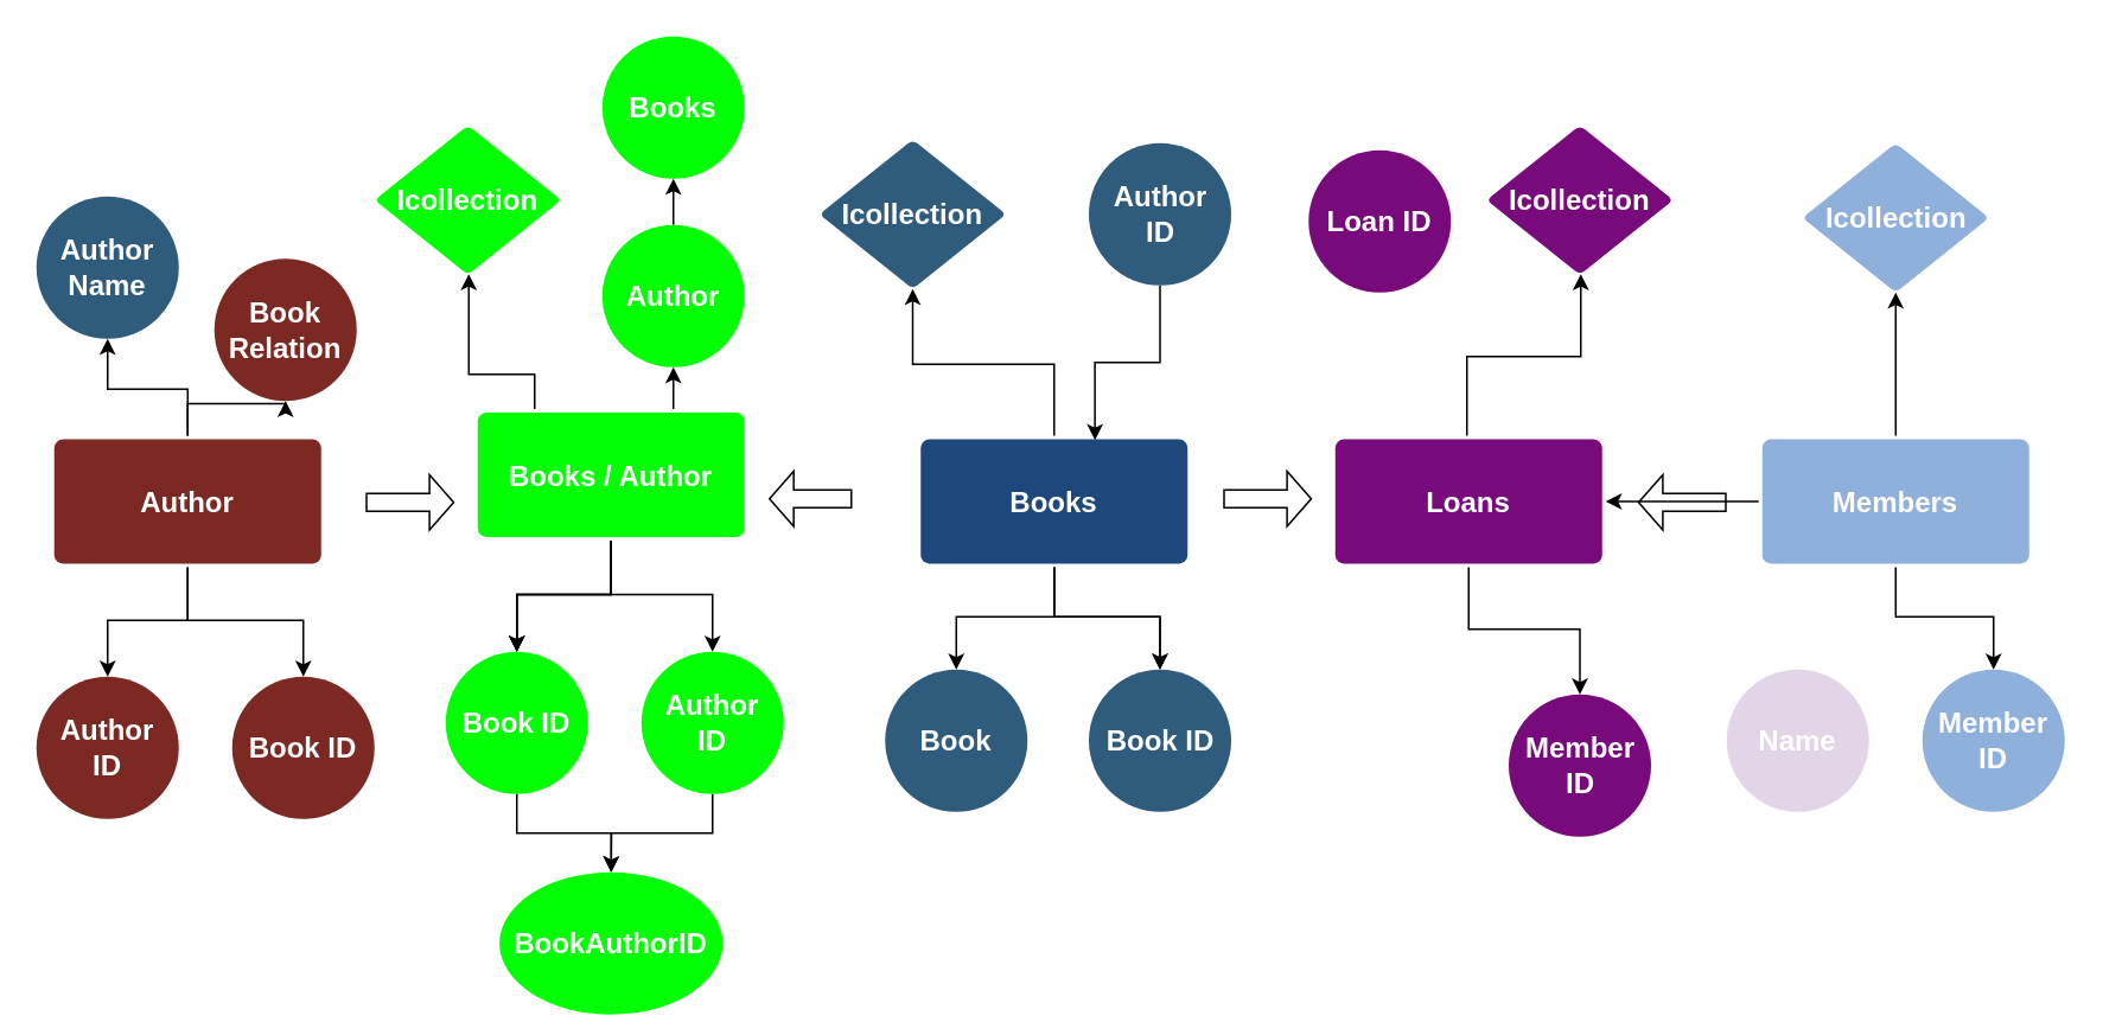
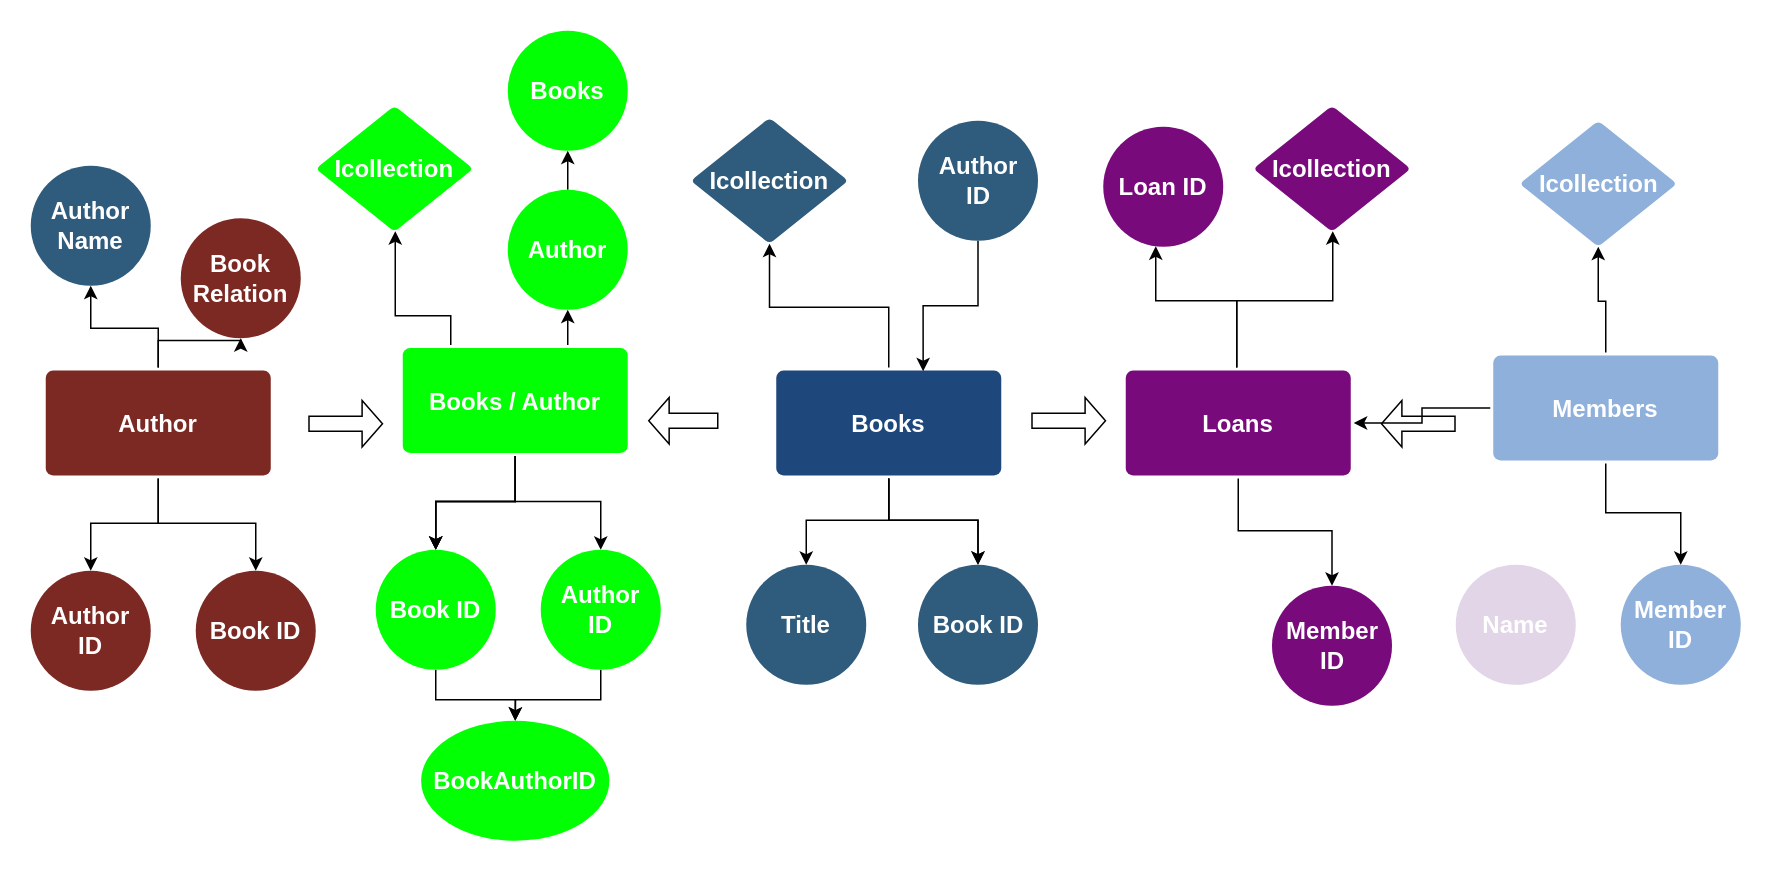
  <mxCell id="0" />
  <mxCell id="1" parent="0" />
  <mxCell id="2" value="" style="edgeStyle=orthogonalEdgeStyle;rounded=0;orthogonalLoop=1;jettySize=auto;html=1;" parent="1" source="6" target="7" edge="1"><mxGeometry relative="1" as="geometry" /></mxCell>
  <mxCell id="3" value="" style="edgeStyle=orthogonalEdgeStyle;rounded=0;orthogonalLoop=1;jettySize=auto;html=1;" parent="1" source="6" target="8" edge="1"><mxGeometry relative="1" as="geometry" /></mxCell>
  <mxCell id="4" value="" style="edgeStyle=orthogonalEdgeStyle;rounded=0;orthogonalLoop=1;jettySize=auto;html=1;" parent="1" source="6" target="8" edge="1"><mxGeometry relative="1" as="geometry" /></mxCell>
  <mxCell id="5" value="" style="edgeStyle=orthogonalEdgeStyle;rounded=0;orthogonalLoop=1;jettySize=auto;html=1;" edge="1" parent="1" source="6" target="35"><mxGeometry relative="1" as="geometry" /></mxCell>
  <mxCell id="6" value="Books" style="rounded=1;whiteSpace=wrap;html=1;shadow=0;labelBackgroundColor=none;strokeColor=none;strokeWidth=3;fillColor=#1E477C;fontFamily=Helvetica;fontSize=16;fontColor=#FFFFFF;align=center;fontStyle=1;spacing=5;arcSize=7;perimeterSpacing=2;" parent="1" vertex="1"><mxGeometry x="517" y="246.5" width="150" height="70" as="geometry" /></mxCell>
- <mxCell id="7" value="Book" style="ellipse;whiteSpace=wrap;html=1;fontSize=16;fillColor=#2F5B7C;strokeColor=none;fontColor=#FFFFFF;rounded=1;shadow=0;labelBackgroundColor=none;strokeWidth=3;fontStyle=1;spacing=5;arcSize=7;" parent="1" vertex="1"><mxGeometry x="497" y="376" width="80" height="80" as="geometry" /></mxCell>
+ <mxCell id="7" value="Title" style="ellipse;whiteSpace=wrap;html=1;fontSize=16;fillColor=#2F5B7C;strokeColor=none;fontColor=#FFFFFF;rounded=1;shadow=0;labelBackgroundColor=none;strokeWidth=3;fontStyle=1;spacing=5;arcSize=7;" parent="1" vertex="1"><mxGeometry x="497" y="376" width="80" height="80" as="geometry" /></mxCell>
  <mxCell id="8" value="Book ID" style="ellipse;whiteSpace=wrap;html=1;fontSize=16;fillColor=#2F5B7C;strokeColor=none;fontColor=#FFFFFF;rounded=1;shadow=0;labelBackgroundColor=none;strokeWidth=3;fontStyle=1;spacing=5;arcSize=7;" parent="1" vertex="1"><mxGeometry x="611.5" y="376" width="80" height="80" as="geometry" /></mxCell>
  <mxCell id="9" value="" style="edgeStyle=orthogonalEdgeStyle;rounded=0;orthogonalLoop=1;jettySize=auto;html=1;" parent="1" source="13" target="14" edge="1"><mxGeometry relative="1" as="geometry" /></mxCell>
  <mxCell id="10" value="" style="edgeStyle=orthogonalEdgeStyle;rounded=0;orthogonalLoop=1;jettySize=auto;html=1;" parent="1" source="13" target="15" edge="1"><mxGeometry relative="1" as="geometry" /></mxCell>
  <mxCell id="11" value="" style="edgeStyle=orthogonalEdgeStyle;rounded=0;orthogonalLoop=1;jettySize=auto;html=1;" edge="1" parent="1" source="13" target="52"><mxGeometry relative="1" as="geometry" /></mxCell>
  <mxCell id="12" style="edgeStyle=orthogonalEdgeStyle;rounded=0;orthogonalLoop=1;jettySize=auto;html=1;" edge="1" parent="1" source="13" target="54"><mxGeometry relative="1" as="geometry"><mxPoint x="110" y="210" as="targetPoint" /></mxGeometry></mxCell>
  <mxCell id="13" value="Author" style="rounded=1;whiteSpace=wrap;html=1;shadow=0;labelBackgroundColor=none;strokeColor=none;strokeWidth=3;fillColor=#7C2923;fontFamily=Helvetica;fontSize=16;fontColor=#FFFFFF;align=center;fontStyle=1;spacing=5;arcSize=7;perimeterSpacing=2;" parent="1" vertex="1"><mxGeometry x="30" y="246.5" width="150" height="70" as="geometry" /></mxCell>
  <mxCell id="14" value="Author Name" style="ellipse;whiteSpace=wrap;html=1;fontSize=16;fillColor=#2f5b7c;strokeColor=none;fontColor=#FFFFFF;rounded=1;shadow=0;labelBackgroundColor=none;strokeWidth=3;fontStyle=1;spacing=5;arcSize=7;" parent="1" vertex="1"><mxGeometry x="20" y="110" width="80" height="80" as="geometry" /></mxCell>
  <mxCell id="15" value="Author ID" style="ellipse;whiteSpace=wrap;html=1;fontSize=16;fillColor=#7C2923;strokeColor=none;fontColor=#FFFFFF;rounded=1;shadow=0;labelBackgroundColor=none;strokeWidth=3;fontStyle=1;spacing=5;arcSize=7;" parent="1" vertex="1"><mxGeometry x="20" y="380" width="80" height="80" as="geometry" /></mxCell>
  <mxCell id="16" value="" style="edgeStyle=orthogonalEdgeStyle;rounded=0;orthogonalLoop=1;jettySize=auto;html=1;entryX=0.5;entryY=1;entryDx=0;entryDy=0;" parent="1" source="22" target="41" edge="1"><mxGeometry relative="1" as="geometry"><Array as="points"><mxPoint x="378" y="240" /><mxPoint x="378" y="240" /></Array></mxGeometry></mxCell>
  <mxCell id="17" value="" style="edgeStyle=orthogonalEdgeStyle;rounded=0;orthogonalLoop=1;jettySize=auto;html=1;" edge="1" parent="1" source="22" target="46"><mxGeometry relative="1" as="geometry" /></mxCell>
  <mxCell id="18" value="" style="edgeStyle=orthogonalEdgeStyle;rounded=0;orthogonalLoop=1;jettySize=auto;html=1;" edge="1" parent="1" source="22" target="46"><mxGeometry relative="1" as="geometry" /></mxCell>
  <mxCell id="19" value="" style="edgeStyle=orthogonalEdgeStyle;rounded=0;orthogonalLoop=1;jettySize=auto;html=1;" edge="1" parent="1" source="22" target="46"><mxGeometry relative="1" as="geometry" /></mxCell>
  <mxCell id="20" value="" style="edgeStyle=orthogonalEdgeStyle;rounded=0;orthogonalLoop=1;jettySize=auto;html=1;" edge="1" parent="1" source="22" target="44"><mxGeometry relative="1" as="geometry" /></mxCell>
  <mxCell id="21" value="" style="edgeStyle=orthogonalEdgeStyle;rounded=0;orthogonalLoop=1;jettySize=auto;html=1;" edge="1" parent="1" source="22" target="53"><mxGeometry relative="1" as="geometry"><Array as="points"><mxPoint x="300" y="210" /><mxPoint x="263" y="210" /></Array></mxGeometry></mxCell>
  <mxCell id="22" value="Books / Author" style="rounded=1;whiteSpace=wrap;html=1;shadow=0;labelBackgroundColor=none;strokeColor=none;strokeWidth=3;fillColor=#03FF03;fontFamily=Helvetica;fontSize=16;fontColor=#FFFFFF;align=center;fontStyle=1;spacing=5;arcSize=7;perimeterSpacing=2;" parent="1" vertex="1"><mxGeometry x="268" y="231.5" width="150" height="70" as="geometry" /></mxCell>
+ <mxCell id="23" value="" style="edgeStyle=orthogonalEdgeStyle;rounded=0;orthogonalLoop=1;jettySize=auto;html=1;" parent="1" source="26" target="33" edge="1"><mxGeometry relative="1" as="geometry"><Array as="points"><mxPoint x="824" y="200" /><mxPoint x="770" y="200" /></Array></mxGeometry></mxCell>
  <mxCell id="24" style="edgeStyle=orthogonalEdgeStyle;rounded=0;orthogonalLoop=1;jettySize=auto;html=1;" edge="1" parent="1" source="26" target="51"><mxGeometry relative="1" as="geometry"><mxPoint x="840" y="210" as="targetPoint" /><Array as="points"><mxPoint x="824" y="200" /><mxPoint x="888" y="200" /></Array></mxGeometry></mxCell>
  <mxCell id="25" value="" style="edgeStyle=orthogonalEdgeStyle;rounded=0;orthogonalLoop=1;jettySize=auto;html=1;" edge="1" parent="1" source="26" target="50"><mxGeometry relative="1" as="geometry" /></mxCell>
  <mxCell id="26" value="Loans" style="rounded=1;whiteSpace=wrap;html=1;shadow=0;labelBackgroundColor=none;strokeColor=none;strokeWidth=3;fillColor=#780A7C;fontFamily=Helvetica;fontSize=16;fontColor=#FFFFFF;align=center;fontStyle=1;spacing=5;arcSize=7;perimeterSpacing=2;" parent="1" vertex="1"><mxGeometry x="750" y="246.5" width="150" height="70" as="geometry" /></mxCell>
  <mxCell id="27" value="" style="edgeStyle=orthogonalEdgeStyle;rounded=0;orthogonalLoop=1;jettySize=auto;html=1;" parent="1" source="30" target="31" edge="1"><mxGeometry relative="1" as="geometry" /></mxCell>
  <mxCell id="28" value="" style="edgeStyle=orthogonalEdgeStyle;rounded=0;orthogonalLoop=1;jettySize=auto;html=1;" parent="1" source="30" target="26" edge="1"><mxGeometry relative="1" as="geometry" /></mxCell>
  <mxCell id="29" value="" style="edgeStyle=orthogonalEdgeStyle;rounded=0;orthogonalLoop=1;jettySize=auto;html=1;" parent="1" source="30" target="34" edge="1"><mxGeometry relative="1" as="geometry" /></mxCell>
- <mxCell id="30" value="Members" style="rounded=1;whiteSpace=wrap;html=1;shadow=0;labelBackgroundColor=none;strokeColor=none;strokeWidth=3;fillColor=#8EB0DB;fontFamily=Helvetica;fontSize=16;fontColor=#FFFFFF;align=center;fontStyle=1;spacing=5;arcSize=7;perimeterSpacing=2;" parent="1" vertex="1"><mxGeometry x="990" y="246.5" width="150" height="70" as="geometry" /></mxCell>
+ <mxCell id="30" value="Members" style="rounded=1;whiteSpace=wrap;html=1;shadow=0;labelBackgroundColor=none;strokeColor=none;strokeWidth=3;fillColor=#8EB0DB;fontFamily=Helvetica;fontSize=16;fontColor=#FFFFFF;align=center;fontStyle=1;spacing=5;arcSize=7;perimeterSpacing=2;" parent="1" vertex="1"><mxGeometry x="995" y="236.5" width="150" height="70" as="geometry" /></mxCell>
  <mxCell id="31" value="Member ID" style="ellipse;whiteSpace=wrap;html=1;fontSize=16;fillColor=#8EB0DB;strokeColor=none;fontColor=#FFFFFF;rounded=1;shadow=0;labelBackgroundColor=none;strokeWidth=3;fontStyle=1;spacing=5;arcSize=7;" parent="1" vertex="1"><mxGeometry x="1080" y="376" width="80" height="80" as="geometry" /></mxCell>
  <mxCell id="32" value="Name" style="ellipse;whiteSpace=wrap;html=1;fontSize=16;fillColor=#e1d5e7;strokeColor=none;fontColor=#FFFFFF;rounded=1;shadow=0;labelBackgroundColor=none;strokeWidth=3;fontStyle=1;spacing=5;arcSize=7;" parent="1" vertex="1"><mxGeometry x="970" y="376" width="80" height="80" as="geometry" /></mxCell>
  <mxCell id="33" value="Loan ID" style="ellipse;whiteSpace=wrap;html=1;fontSize=16;fillColor=#780A7C;strokeColor=none;fontColor=#FFFFFF;rounded=1;shadow=0;labelBackgroundColor=none;strokeWidth=3;fontStyle=1;spacing=5;arcSize=7;" parent="1" vertex="1"><mxGeometry x="735" y="84" width="80" height="80" as="geometry" /></mxCell>
  <mxCell id="34" value="Icollection" style="rhombus;whiteSpace=wrap;html=1;fontSize=16;fillColor=#8EB0DB;strokeColor=none;fontColor=#FFFFFF;rounded=1;shadow=0;labelBackgroundColor=none;strokeWidth=3;fontStyle=1;spacing=5;arcSize=7;" parent="1" vertex="1"><mxGeometry x="1012.5" y="80" width="105" height="84" as="geometry" /></mxCell>
  <mxCell id="35" value="Icollection" style="rhombus;whiteSpace=wrap;html=1;fontSize=16;fillColor=#2F5B7C;strokeColor=none;fontColor=#FFFFFF;rounded=1;shadow=0;labelBackgroundColor=none;strokeWidth=3;fontStyle=1;spacing=5;arcSize=7;" parent="1" vertex="1"><mxGeometry x="460" y="78" width="105" height="84" as="geometry" /></mxCell>
  <mxCell id="36" value="" style="shape=flexArrow;endArrow=classic;html=1;rounded=0;width=10;endSize=4.2;" parent="1" edge="1"><mxGeometry width="50" height="50" relative="1" as="geometry"><mxPoint x="205" y="282" as="sourcePoint" /><mxPoint x="255" y="282" as="targetPoint" /></mxGeometry></mxCell>
  <mxCell id="37" value="" style="shape=flexArrow;endArrow=classic;html=1;rounded=0;width=10;endSize=4.2;" parent="1" edge="1"><mxGeometry width="50" height="50" relative="1" as="geometry"><mxPoint x="478.5" y="280" as="sourcePoint" /><mxPoint x="431.5" y="280" as="targetPoint" /></mxGeometry></mxCell>
  <mxCell id="38" value="" style="shape=flexArrow;endArrow=classic;html=1;rounded=0;width=10;endSize=4.2;" parent="1" edge="1"><mxGeometry width="50" height="50" relative="1" as="geometry"><mxPoint x="687" y="280" as="sourcePoint" /><mxPoint x="737" y="280" as="targetPoint" /></mxGeometry></mxCell>
  <mxCell id="39" value="" style="shape=flexArrow;endArrow=classic;html=1;rounded=0;width=10;endSize=4.2;" parent="1" edge="1"><mxGeometry width="50" height="50" relative="1" as="geometry"><mxPoint x="970" y="282" as="sourcePoint" /><mxPoint x="920" y="282" as="targetPoint" /></mxGeometry></mxCell>
  <mxCell id="40" value="" style="edgeStyle=orthogonalEdgeStyle;rounded=0;orthogonalLoop=1;jettySize=auto;html=1;" parent="1" source="41" target="42" edge="1"><mxGeometry relative="1" as="geometry" /></mxCell>
  <mxCell id="41" value="Author" style="ellipse;whiteSpace=wrap;html=1;fontSize=16;fillColor=#03FF03;strokeColor=none;fontColor=#FFFFFF;rounded=1;shadow=0;labelBackgroundColor=none;strokeWidth=3;fontStyle=1;spacing=5;arcSize=7;" parent="1" vertex="1"><mxGeometry x="338" y="126" width="80" height="80" as="geometry" /></mxCell>
  <mxCell id="42" value="Books" style="ellipse;whiteSpace=wrap;html=1;fontSize=16;fillColor=#03FF03;strokeColor=none;fontColor=#FFFFFF;rounded=1;shadow=0;labelBackgroundColor=none;strokeWidth=3;fontStyle=1;spacing=5;arcSize=7;" parent="1" vertex="1"><mxGeometry x="338" y="20" width="80" height="80" as="geometry" /></mxCell>
  <mxCell id="43" value="" style="edgeStyle=orthogonalEdgeStyle;rounded=0;orthogonalLoop=1;jettySize=auto;html=1;" edge="1" parent="1" source="44" target="47"><mxGeometry relative="1" as="geometry" /></mxCell>
  <mxCell id="44" value="Author ID" style="ellipse;whiteSpace=wrap;html=1;fontSize=16;fillColor=#03FF03;strokeColor=none;fontColor=#FFFFFF;rounded=1;shadow=0;labelBackgroundColor=none;strokeWidth=3;fontStyle=1;spacing=5;arcSize=7;" parent="1" vertex="1"><mxGeometry x="360" y="366" width="80" height="80" as="geometry" /></mxCell>
  <mxCell id="45" value="" style="edgeStyle=orthogonalEdgeStyle;rounded=0;orthogonalLoop=1;jettySize=auto;html=1;" edge="1" parent="1" source="46" target="47"><mxGeometry relative="1" as="geometry" /></mxCell>
  <mxCell id="46" value="Book ID" style="ellipse;whiteSpace=wrap;html=1;fontSize=16;fillColor=#03FF03;strokeColor=none;fontColor=#FFFFFF;rounded=1;shadow=0;labelBackgroundColor=none;strokeWidth=3;fontStyle=1;spacing=5;arcSize=7;" parent="1" vertex="1"><mxGeometry x="250" y="366" width="80" height="80" as="geometry" /></mxCell>
- <mxCell id="47" value="BookAuthorID" style="ellipse;whiteSpace=wrap;html=1;fontSize=16;fillColor=#03FF03;strokeColor=none;fontColor=#FFFFFF;rounded=1;shadow=0;labelBackgroundColor=none;strokeWidth=3;fontStyle=1;spacing=5;arcSize=7;" vertex="1" parent="1"><mxGeometry x="280.25" y="490" width="125.5" height="80" as="geometry" /></mxCell>
+ <mxCell id="47" value="BookAuthorID" style="ellipse;whiteSpace=wrap;html=1;fontSize=16;fillColor=#03FF03;strokeColor=none;fontColor=#FFFFFF;rounded=1;shadow=0;labelBackgroundColor=none;strokeWidth=3;fontStyle=1;spacing=5;arcSize=7;" vertex="1" parent="1"><mxGeometry x="280.25" y="480" width="125.5" height="80" as="geometry" /></mxCell>
  <mxCell id="48" value="" style="edgeStyle=orthogonalEdgeStyle;rounded=0;orthogonalLoop=1;jettySize=auto;html=1;entryX=0.649;entryY=0.034;entryDx=0;entryDy=0;entryPerimeter=0;" edge="1" parent="1" source="49" target="6"><mxGeometry relative="1" as="geometry" /></mxCell>
  <mxCell id="49" value="Author ID" style="ellipse;whiteSpace=wrap;html=1;fontSize=16;fillColor=#2F5B7C;strokeColor=none;fontColor=#FFFFFF;rounded=1;shadow=0;labelBackgroundColor=none;strokeWidth=3;fontStyle=1;spacing=5;arcSize=7;" vertex="1" parent="1"><mxGeometry x="611.5" y="80" width="80" height="80" as="geometry" /></mxCell>
  <mxCell id="50" value="Member ID" style="ellipse;whiteSpace=wrap;html=1;fontSize=16;fillColor=#780A7C;strokeColor=none;fontColor=#FFFFFF;rounded=1;shadow=0;labelBackgroundColor=none;strokeWidth=3;fontStyle=1;spacing=5;arcSize=7;" vertex="1" parent="1"><mxGeometry x="847.5" y="390" width="80" height="80" as="geometry" /></mxCell>
  <mxCell id="51" value="Icollection" style="rhombus;whiteSpace=wrap;html=1;fontSize=16;fillColor=#780A7C;strokeColor=none;fontColor=#FFFFFF;rounded=1;shadow=0;labelBackgroundColor=none;strokeWidth=3;fontStyle=1;spacing=5;arcSize=7;" vertex="1" parent="1"><mxGeometry x="835" y="70" width="105" height="84" as="geometry" /></mxCell>
  <mxCell id="52" value="Book ID" style="ellipse;whiteSpace=wrap;html=1;fontSize=16;fillColor=#7C2923;strokeColor=none;fontColor=#FFFFFF;rounded=1;shadow=0;labelBackgroundColor=none;strokeWidth=3;fontStyle=1;spacing=5;arcSize=7;" vertex="1" parent="1"><mxGeometry x="130" y="380" width="80" height="80" as="geometry" /></mxCell>
  <mxCell id="53" value="Icollection" style="rhombus;whiteSpace=wrap;html=1;fontSize=16;fillColor=#03FF03;strokeColor=none;fontColor=#FFFFFF;rounded=1;shadow=0;labelBackgroundColor=none;strokeWidth=3;fontStyle=1;spacing=5;arcSize=7;" vertex="1" parent="1"><mxGeometry x="210" y="70" width="105" height="84" as="geometry" /></mxCell>
  <mxCell id="54" value="Book&lt;br&gt;Relation" style="ellipse;whiteSpace=wrap;html=1;fontSize=16;fillColor=#7C2923;strokeColor=none;fontColor=#FFFFFF;rounded=1;shadow=0;labelBackgroundColor=none;strokeWidth=3;fontStyle=1;spacing=5;arcSize=7;" vertex="1" parent="1"><mxGeometry x="120" y="145" width="80" height="80" as="geometry" /></mxCell>
